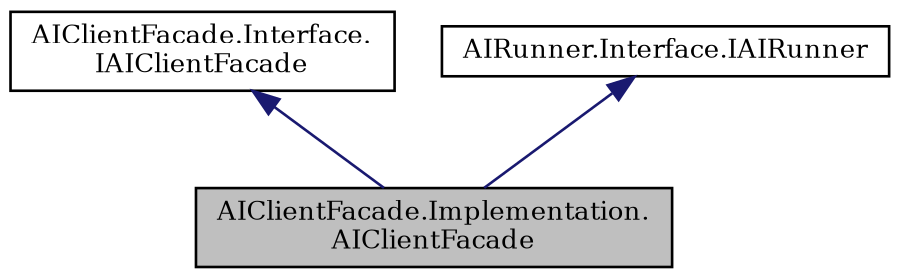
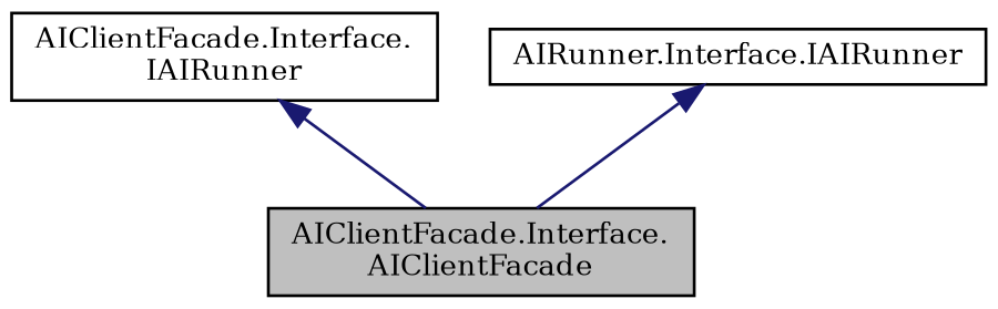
  digraph {
    fontname="DejaVu Serif"
    node [color=black fillcolor=white fontname="DejaVu Serif" fontsize=10 shape=record style=filled]
    edge [color=midnightblue dir=back fontname="DejaVu Serif" fontsize=10 labelfontname=Helvetica labelfontsize=10 style=solid]
-   n1 [fillcolor=grey75 fontcolor=black height=0.2 label="AIClientFacade.Implementation.\lAIClientFacade" width=0.4]
-   n2 [height=0.2 label="AIClientFacade.Interface.\lIAIClientFacade" width=0.4]
+   n1 [fillcolor=grey75 fontcolor=black height=0.2 label="AIClientFacade.Interface.\lAIClientFacade" width=0.4]
+   n2 [height=0.2 label="AIClientFacade.Interface.\lIAIRunner" width=0.4]
    n3 [height=0.2 label="AIRunner.Interface.IAIRunner" width=0.4]
    n2 -> n1
    n3 -> n1
  }
